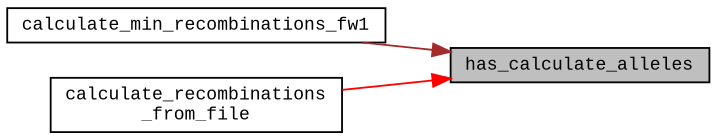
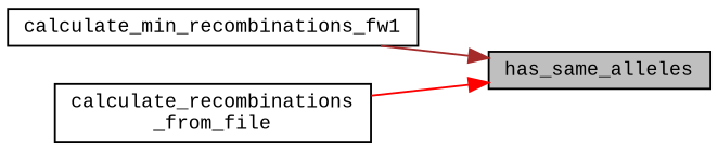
  digraph {
    fontname="Liberation Mono"
    rankdir=RL
    node [color=black fillcolor=white fontname="Liberation Mono" fontsize=10 shape=record style=filled]
    edge [dir=back fontname="Liberation Mono" fontsize=10 labelfontname=Helvetica labelfontsize=10 style=solid]
-   n1 [fillcolor=grey75 fontcolor=black height=0.2 label=has_calculate_alleles width=0.4]
+   n1 [fillcolor=grey75 fontcolor=black height=0.2 label=has_same_alleles width=0.4]
    n2 [height=0.2 label=calculate_min_recombinations_fw1 width=0.4]
    n3 [height=0.2 label="calculate_recombinations\l_from_file" width=0.4]
    n1 -> n2 [color=brown]
    n1 -> n3 [color=red]
  }
